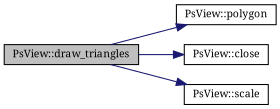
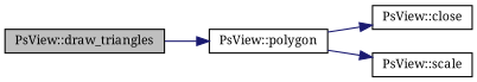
  digraph {
    fontname="Noto Serif"
    rankdir=LR
    node [color=black fillcolor=white fontname="Noto Serif" fontsize=10 shape=record style=filled]
    edge [color=midnightblue fontname="Noto Serif" fontsize=10 labelfontname=Helvetica labelfontsize=10 style=solid]
    n1 [fillcolor=grey75 fontcolor=black height=0.2 label="PsView::draw_triangles" width=0.4]
    n2 [height=0.2 label="PsView::polygon" width=0.4]
    n3 [height=0.2 label="PsView::close" width=0.4]
    n4 [height=0.2 label="PsView::scale" width=0.4]
    n1 -> n2
-   n1 -> n3
-   n1 -> n4
+   n2 -> n3
+   n2 -> n4
  }
